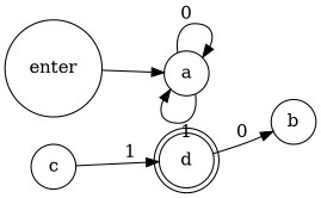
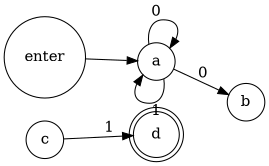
  digraph {
    nodesep=0.3
    rankdir=LR
    node [shape=circle]
    d [peripheries=2]
    enter [width=0]
    a
    b
    c
    enter -> a
    a -> a [headport=ne label=0]
    a -> a [headport=sw label=1]
-   d -> b [label=0]
+   a -> b [label=0]
    c -> d [label=1]
  }
